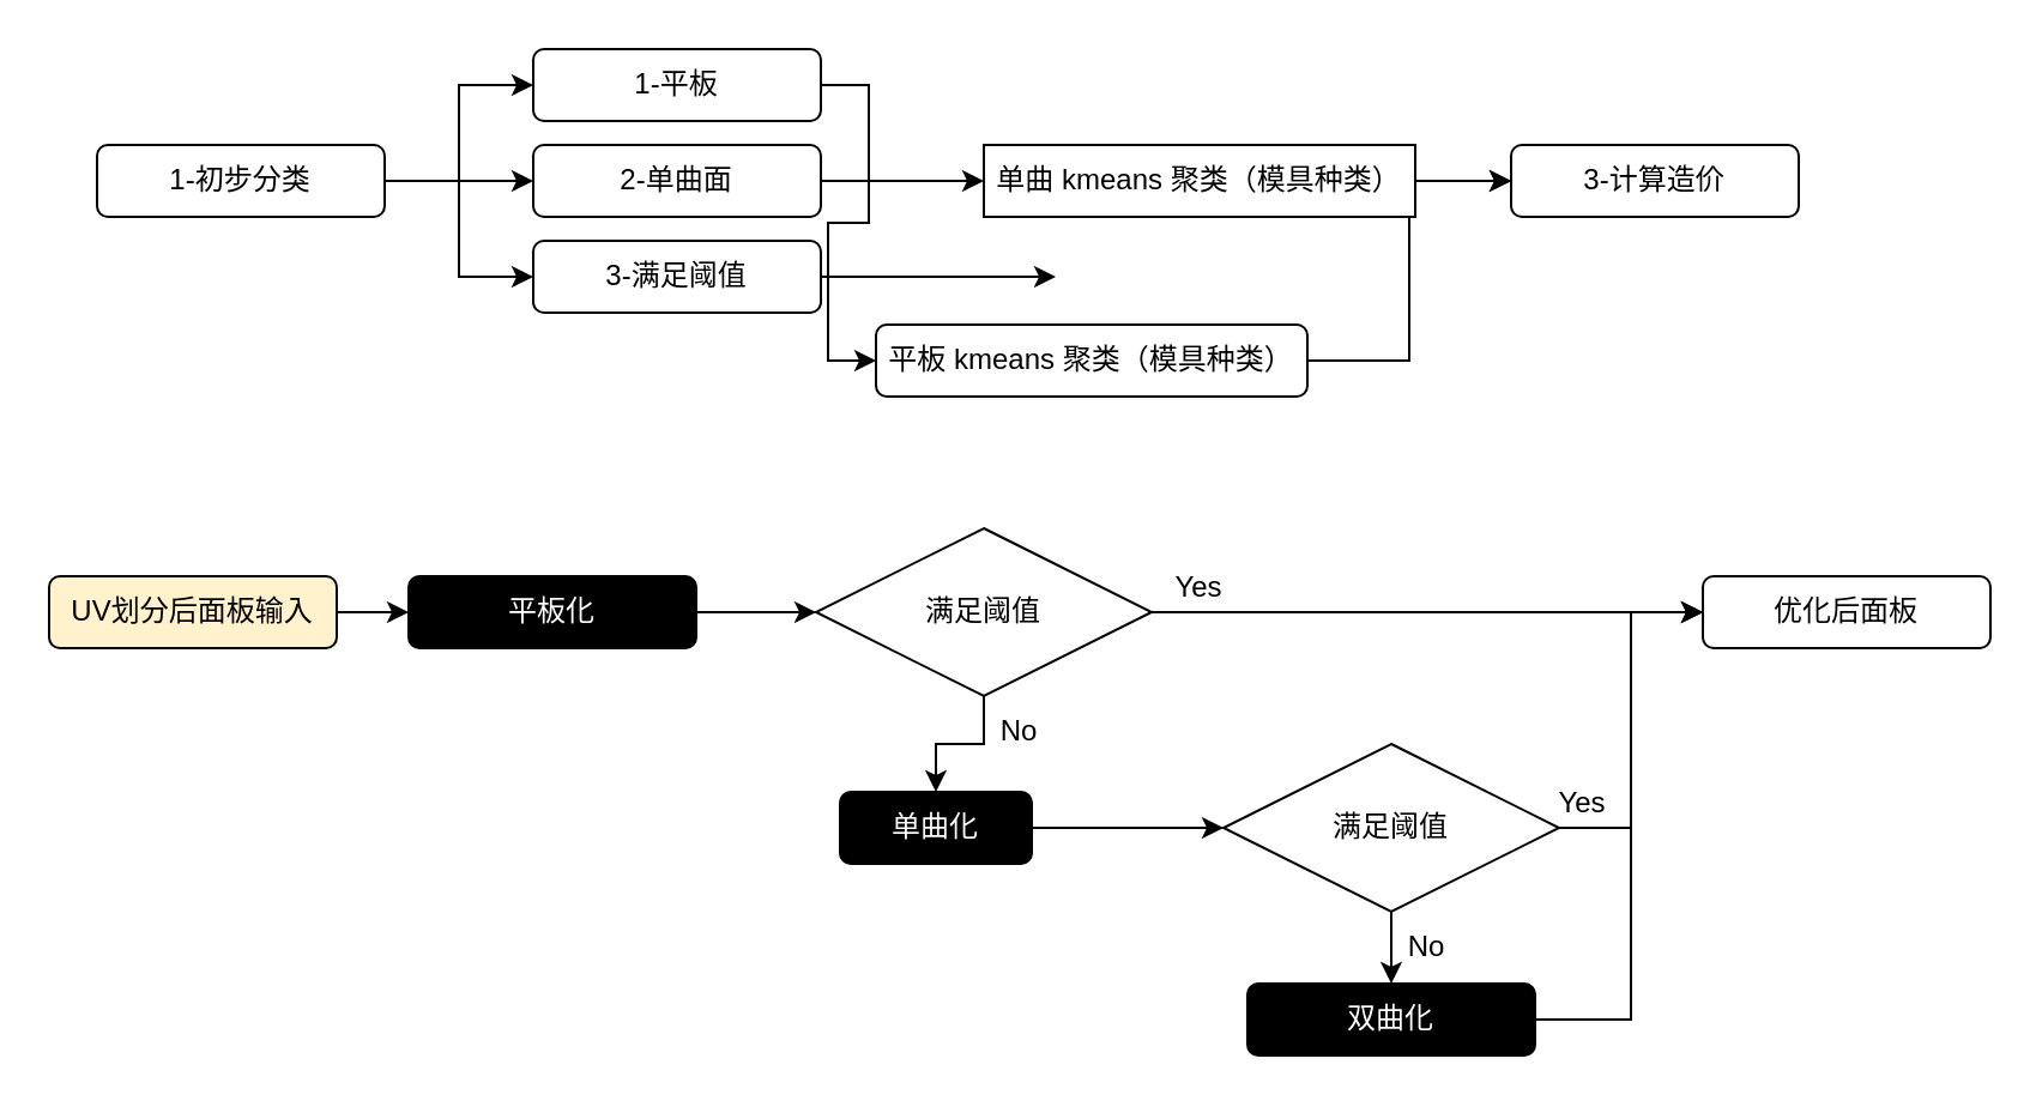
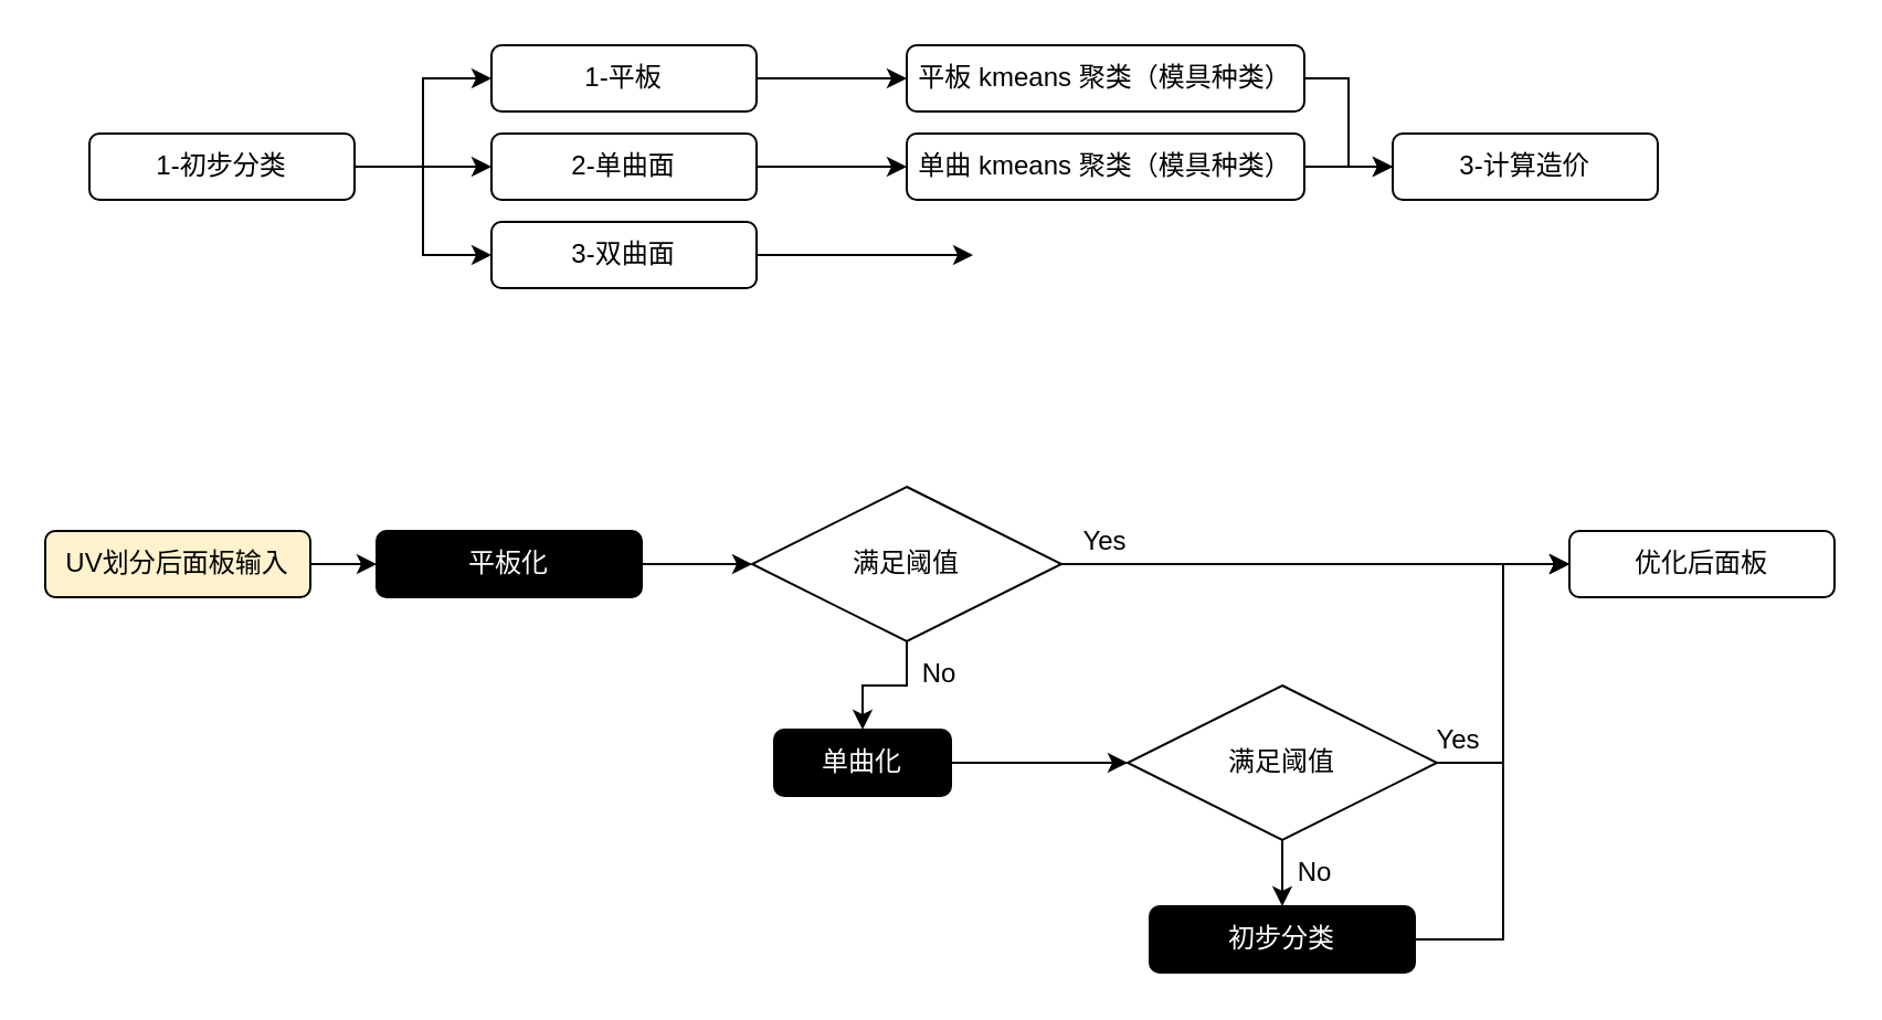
  <mxCell id="0" />
  <mxCell id="1" parent="0" />
  <mxCell id="2" style="edgeStyle=orthogonalEdgeStyle;rounded=0;orthogonalLoop=1;jettySize=auto;html=1;exitX=1;exitY=0.5;exitDx=0;exitDy=0;entryX=0;entryY=0.5;entryDx=0;entryDy=0;" edge="1" parent="1" source="5" target="7"><mxGeometry relative="1" as="geometry" /></mxCell>
  <mxCell id="3" style="edgeStyle=orthogonalEdgeStyle;rounded=0;orthogonalLoop=1;jettySize=auto;html=1;exitX=1;exitY=0.5;exitDx=0;exitDy=0;entryX=0;entryY=0.5;entryDx=0;entryDy=0;" edge="1" parent="1" source="5" target="9"><mxGeometry relative="1" as="geometry" /></mxCell>
  <mxCell id="4" style="edgeStyle=orthogonalEdgeStyle;rounded=0;orthogonalLoop=1;jettySize=auto;html=1;exitX=1;exitY=0.5;exitDx=0;exitDy=0;entryX=0;entryY=0.5;entryDx=0;entryDy=0;" edge="1" parent="1" source="5" target="11"><mxGeometry relative="1" as="geometry" /></mxCell>
  <mxCell id="5" value="1-初步分类" style="rounded=1;whiteSpace=wrap;html=1;" vertex="1" parent="1"><mxGeometry x="40" y="60" width="120" height="30" as="geometry" /></mxCell>
  <mxCell id="6" style="edgeStyle=orthogonalEdgeStyle;rounded=0;orthogonalLoop=1;jettySize=auto;html=1;exitX=1;exitY=0.5;exitDx=0;exitDy=0;entryX=0;entryY=0.5;entryDx=0;entryDy=0;" edge="1" parent="1" source="7" target="13"><mxGeometry relative="1" as="geometry" /></mxCell>
  <mxCell id="7" value="1-平板" style="rounded=1;whiteSpace=wrap;html=1;" vertex="1" parent="1"><mxGeometry x="222" y="20" width="120" height="30" as="geometry" /></mxCell>
  <mxCell id="8" style="edgeStyle=orthogonalEdgeStyle;rounded=0;orthogonalLoop=1;jettySize=auto;html=1;exitX=1;exitY=0.5;exitDx=0;exitDy=0;entryX=0;entryY=0.5;entryDx=0;entryDy=0;" edge="1" parent="1" source="9" target="15"><mxGeometry relative="1" as="geometry" /></mxCell>
  <mxCell id="9" value="2-单曲面" style="rounded=1;whiteSpace=wrap;html=1;" vertex="1" parent="1"><mxGeometry x="222" y="60" width="120" height="30" as="geometry" /></mxCell>
  <mxCell id="10" style="edgeStyle=orthogonalEdgeStyle;rounded=0;orthogonalLoop=1;jettySize=auto;html=1;exitX=1;exitY=0.5;exitDx=0;exitDy=0;" edge="1" parent="1" source="11"><mxGeometry relative="1" as="geometry"><mxPoint x="440" y="115" as="targetPoint" /></mxGeometry></mxCell>
- <mxCell id="11" value="3-满足阈值" style="rounded=1;whiteSpace=wrap;html=1;" vertex="1" parent="1"><mxGeometry x="222" y="100" width="120" height="30" as="geometry" /></mxCell>
+ <mxCell id="11" value="3-双曲面" style="rounded=1;whiteSpace=wrap;html=1;" vertex="1" parent="1"><mxGeometry x="222" y="100" width="120" height="30" as="geometry" /></mxCell>
  <mxCell id="12" style="edgeStyle=orthogonalEdgeStyle;rounded=0;orthogonalLoop=1;jettySize=auto;html=1;exitX=1;exitY=0.5;exitDx=0;exitDy=0;entryX=0;entryY=0.5;entryDx=0;entryDy=0;" edge="1" parent="1" source="13" target="16"><mxGeometry relative="1" as="geometry" /></mxCell>
- <mxCell id="13" value="平板 kmeans 聚类（模具种类）" style="rounded=1;whiteSpace=wrap;html=1;" vertex="1" parent="1"><mxGeometry x="365" y="135" width="180" height="30" as="geometry" /></mxCell>
+ <mxCell id="13" value="平板 kmeans 聚类（模具种类）" style="rounded=1;whiteSpace=wrap;html=1;" vertex="1" parent="1"><mxGeometry x="410" y="20" width="180" height="30" as="geometry" /></mxCell>
  <mxCell id="14" style="edgeStyle=orthogonalEdgeStyle;rounded=0;orthogonalLoop=1;jettySize=auto;html=1;exitX=1;exitY=0.5;exitDx=0;exitDy=0;" edge="1" parent="1" source="15"><mxGeometry relative="1" as="geometry"><mxPoint x="630" y="75.034" as="targetPoint" /></mxGeometry></mxCell>
- <mxCell id="15" value="单曲 kmeans 聚类（模具种类）" style="whiteSpace=wrap;html=1;rounded=0;" vertex="1" parent="1"><mxGeometry x="410" y="60" width="180" height="30" as="geometry" /></mxCell>
+ <mxCell id="15" value="单曲 kmeans 聚类（模具种类）" style="rounded=1;whiteSpace=wrap;html=1;" vertex="1" parent="1"><mxGeometry x="410" y="60" width="180" height="30" as="geometry" /></mxCell>
  <mxCell id="16" value="3-计算造价" style="rounded=1;whiteSpace=wrap;html=1;" vertex="1" parent="1"><mxGeometry x="630" y="60" width="120" height="30" as="geometry" /></mxCell>
  <mxCell id="17" style="edgeStyle=orthogonalEdgeStyle;rounded=0;orthogonalLoop=1;jettySize=auto;html=1;exitX=1;exitY=0.5;exitDx=0;exitDy=0;entryX=0;entryY=0.5;entryDx=0;entryDy=0;" edge="1" parent="1" source="18" target="20"><mxGeometry relative="1" as="geometry" /></mxCell>
  <mxCell id="18" value="UV划分后面板输入" style="rounded=1;whiteSpace=wrap;html=1;fillColor=#fff2cc;" vertex="1" parent="1"><mxGeometry x="20" y="240" width="120" height="30" as="geometry" /></mxCell>
  <mxCell id="19" style="edgeStyle=orthogonalEdgeStyle;rounded=0;orthogonalLoop=1;jettySize=auto;html=1;exitX=1;exitY=0.5;exitDx=0;exitDy=0;entryX=0;entryY=0.5;entryDx=0;entryDy=0;" edge="1" parent="1" source="20" target="23"><mxGeometry relative="1" as="geometry" /></mxCell>
  <mxCell id="20" value="平板化" style="rounded=1;whiteSpace=wrap;html=1;fillColor=#000000;fontColor=#FFFFFF;" vertex="1" parent="1"><mxGeometry x="170" y="240" width="120" height="30" as="geometry" /></mxCell>
  <mxCell id="21" style="edgeStyle=orthogonalEdgeStyle;rounded=0;orthogonalLoop=1;jettySize=auto;html=1;exitX=1;exitY=0.5;exitDx=0;exitDy=0;" edge="1" parent="1" source="23"><mxGeometry relative="1" as="geometry"><mxPoint x="710" y="255" as="targetPoint" /></mxGeometry></mxCell>
  <mxCell id="22" style="edgeStyle=orthogonalEdgeStyle;rounded=0;orthogonalLoop=1;jettySize=auto;html=1;exitX=0.5;exitY=1;exitDx=0;exitDy=0;entryX=0.5;entryY=0;entryDx=0;entryDy=0;" edge="1" parent="1" source="23" target="26"><mxGeometry relative="1" as="geometry" /></mxCell>
  <mxCell id="23" value="满足阈值" style="rhombus;whiteSpace=wrap;html=1;" vertex="1" parent="1"><mxGeometry x="340" y="220" width="140" height="70" as="geometry" /></mxCell>
  <mxCell id="24" value="优化后面板" style="rounded=1;whiteSpace=wrap;html=1;" vertex="1" parent="1"><mxGeometry x="710" y="240" width="120" height="30" as="geometry" /></mxCell>
  <mxCell id="25" style="edgeStyle=orthogonalEdgeStyle;rounded=0;orthogonalLoop=1;jettySize=auto;html=1;exitX=1;exitY=0.5;exitDx=0;exitDy=0;entryX=0;entryY=0.5;entryDx=0;entryDy=0;" edge="1" parent="1" source="26" target="31"><mxGeometry relative="1" as="geometry" /></mxCell>
  <mxCell id="26" value="单曲化" style="rounded=1;whiteSpace=wrap;html=1;fillColor=#000000;fontColor=#FFFFFF;" vertex="1" parent="1"><mxGeometry x="350" y="330" width="80" height="30" as="geometry" /></mxCell>
  <mxCell id="27" style="edgeStyle=orthogonalEdgeStyle;rounded=0;orthogonalLoop=1;jettySize=auto;html=1;exitX=1;exitY=0.5;exitDx=0;exitDy=0;entryX=0;entryY=0.5;entryDx=0;entryDy=0;" edge="1" parent="1" source="28" target="24"><mxGeometry relative="1" as="geometry"><Array as="points"><mxPoint x="680" y="425" /><mxPoint x="680" y="255" /></Array></mxGeometry></mxCell>
- <mxCell id="28" value="双曲化" style="rounded=1;whiteSpace=wrap;html=1;fillColor=#000000;fontColor=#FFFFFF;" vertex="1" parent="1"><mxGeometry x="520" y="410" width="120" height="30" as="geometry" /></mxCell>
+ <mxCell id="28" value="初步分类" style="rounded=1;whiteSpace=wrap;html=1;fillColor=#000000;fontColor=#FFFFFF;" vertex="1" parent="1"><mxGeometry x="520" y="410" width="120" height="30" as="geometry" /></mxCell>
  <mxCell id="29" style="edgeStyle=orthogonalEdgeStyle;rounded=0;orthogonalLoop=1;jettySize=auto;html=1;exitX=1;exitY=0.5;exitDx=0;exitDy=0;entryX=0;entryY=0.5;entryDx=0;entryDy=0;" edge="1" parent="1" source="31" target="24"><mxGeometry relative="1" as="geometry" /></mxCell>
  <mxCell id="30" style="edgeStyle=orthogonalEdgeStyle;rounded=0;orthogonalLoop=1;jettySize=auto;html=1;exitX=0.5;exitY=1;exitDx=0;exitDy=0;entryX=0.5;entryY=0;entryDx=0;entryDy=0;" edge="1" parent="1" source="31" target="28"><mxGeometry relative="1" as="geometry" /></mxCell>
  <mxCell id="31" value="满足阈值" style="rhombus;whiteSpace=wrap;html=1;" vertex="1" parent="1"><mxGeometry x="510" y="310" width="140" height="70" as="geometry" /></mxCell>
  <mxCell id="32" value="Yes" style="text;html=1;strokeColor=none;fillColor=none;align=center;verticalAlign=middle;whiteSpace=wrap;rounded=0;" vertex="1" parent="1"><mxGeometry x="470" y="230" width="60" height="30" as="geometry" /></mxCell>
  <mxCell id="33" value="No" style="text;html=1;strokeColor=none;fillColor=none;align=center;verticalAlign=middle;whiteSpace=wrap;rounded=0;" vertex="1" parent="1"><mxGeometry x="410" y="290" width="30" height="30" as="geometry" /></mxCell>
  <mxCell id="34" value="Yes" style="text;html=1;strokeColor=none;fillColor=none;align=center;verticalAlign=middle;whiteSpace=wrap;rounded=0;" vertex="1" parent="1"><mxGeometry x="630" y="320" width="60" height="30" as="geometry" /></mxCell>
  <mxCell id="35" value="No" style="text;html=1;strokeColor=none;fillColor=none;align=center;verticalAlign=middle;whiteSpace=wrap;rounded=0;" vertex="1" parent="1"><mxGeometry x="580" y="380" width="30" height="30" as="geometry" /></mxCell>
